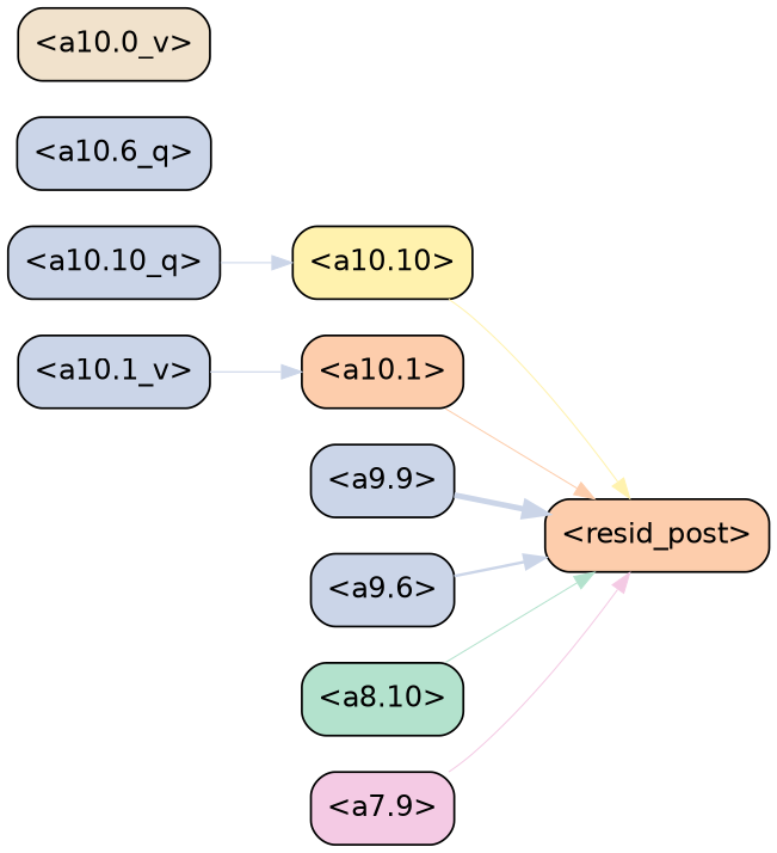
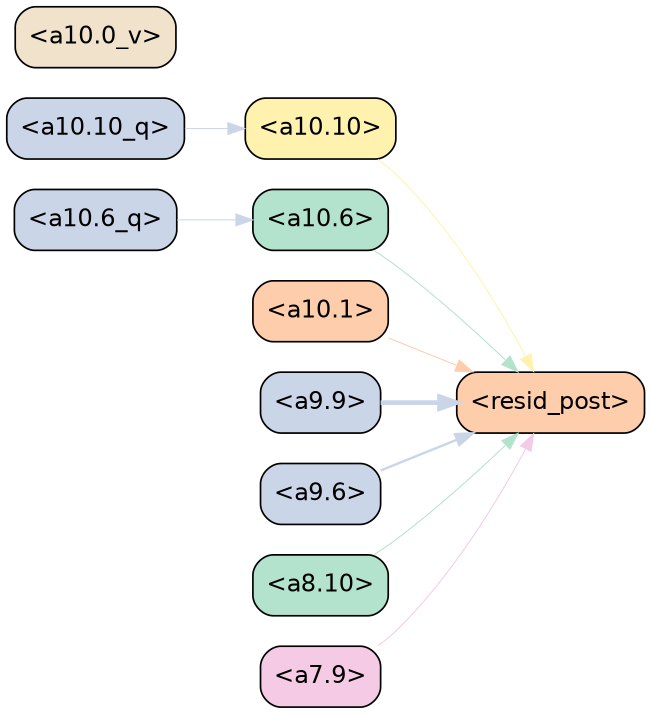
  strict digraph {
    rankdir=LR
    splines=true
    node [color=black fillcolor="#cbd5e8" fontname=Helvetica shape=box style="filled, rounded"]
    edge [color="#cbd5e8" penwidth=0.6]
    "<resid_post>" [fillcolor="#fdcdac"]
    "<a10.10>" [fillcolor="#fff2ae"]
+   "<a10.6>" [fillcolor="#b3e2cd"]
    "<a10.1>" [fillcolor="#fdcdac"]
    "<a9.9>"
    "<a9.6>"
    "<a8.10>" [fillcolor="#b3e2cd"]
    "<a7.9>" [fillcolor="#f4cae4"]
    "<a10.10_q>"
    "<a10.6_q>"
-   "<a10.1_v>"
    "<a10.0_v>" [fillcolor="#f1e2cc"]
    "<a10.10>" -> "<resid_post>" [color="#fff2ae"]
+   "<a10.6>" -> "<resid_post>" [color="#b3e2cd"]
    "<a10.1>" -> "<resid_post>" [color="#fdcdac"]
    "<a9.9>" -> "<resid_post>" [penwidth=2.7972054481506348]
    "<a9.6>" -> "<resid_post>" [penwidth=1.394308090209961]
    "<a8.10>" -> "<resid_post>" [color="#b3e2cd"]
    "<a7.9>" -> "<resid_post>" [color="#f4cae4"]
    "<a10.10_q>" -> "<a10.10>"
-   "<a10.1_v>" -> "<a10.1>"
+   "<a10.6_q>" -> "<a10.6>"
  }
